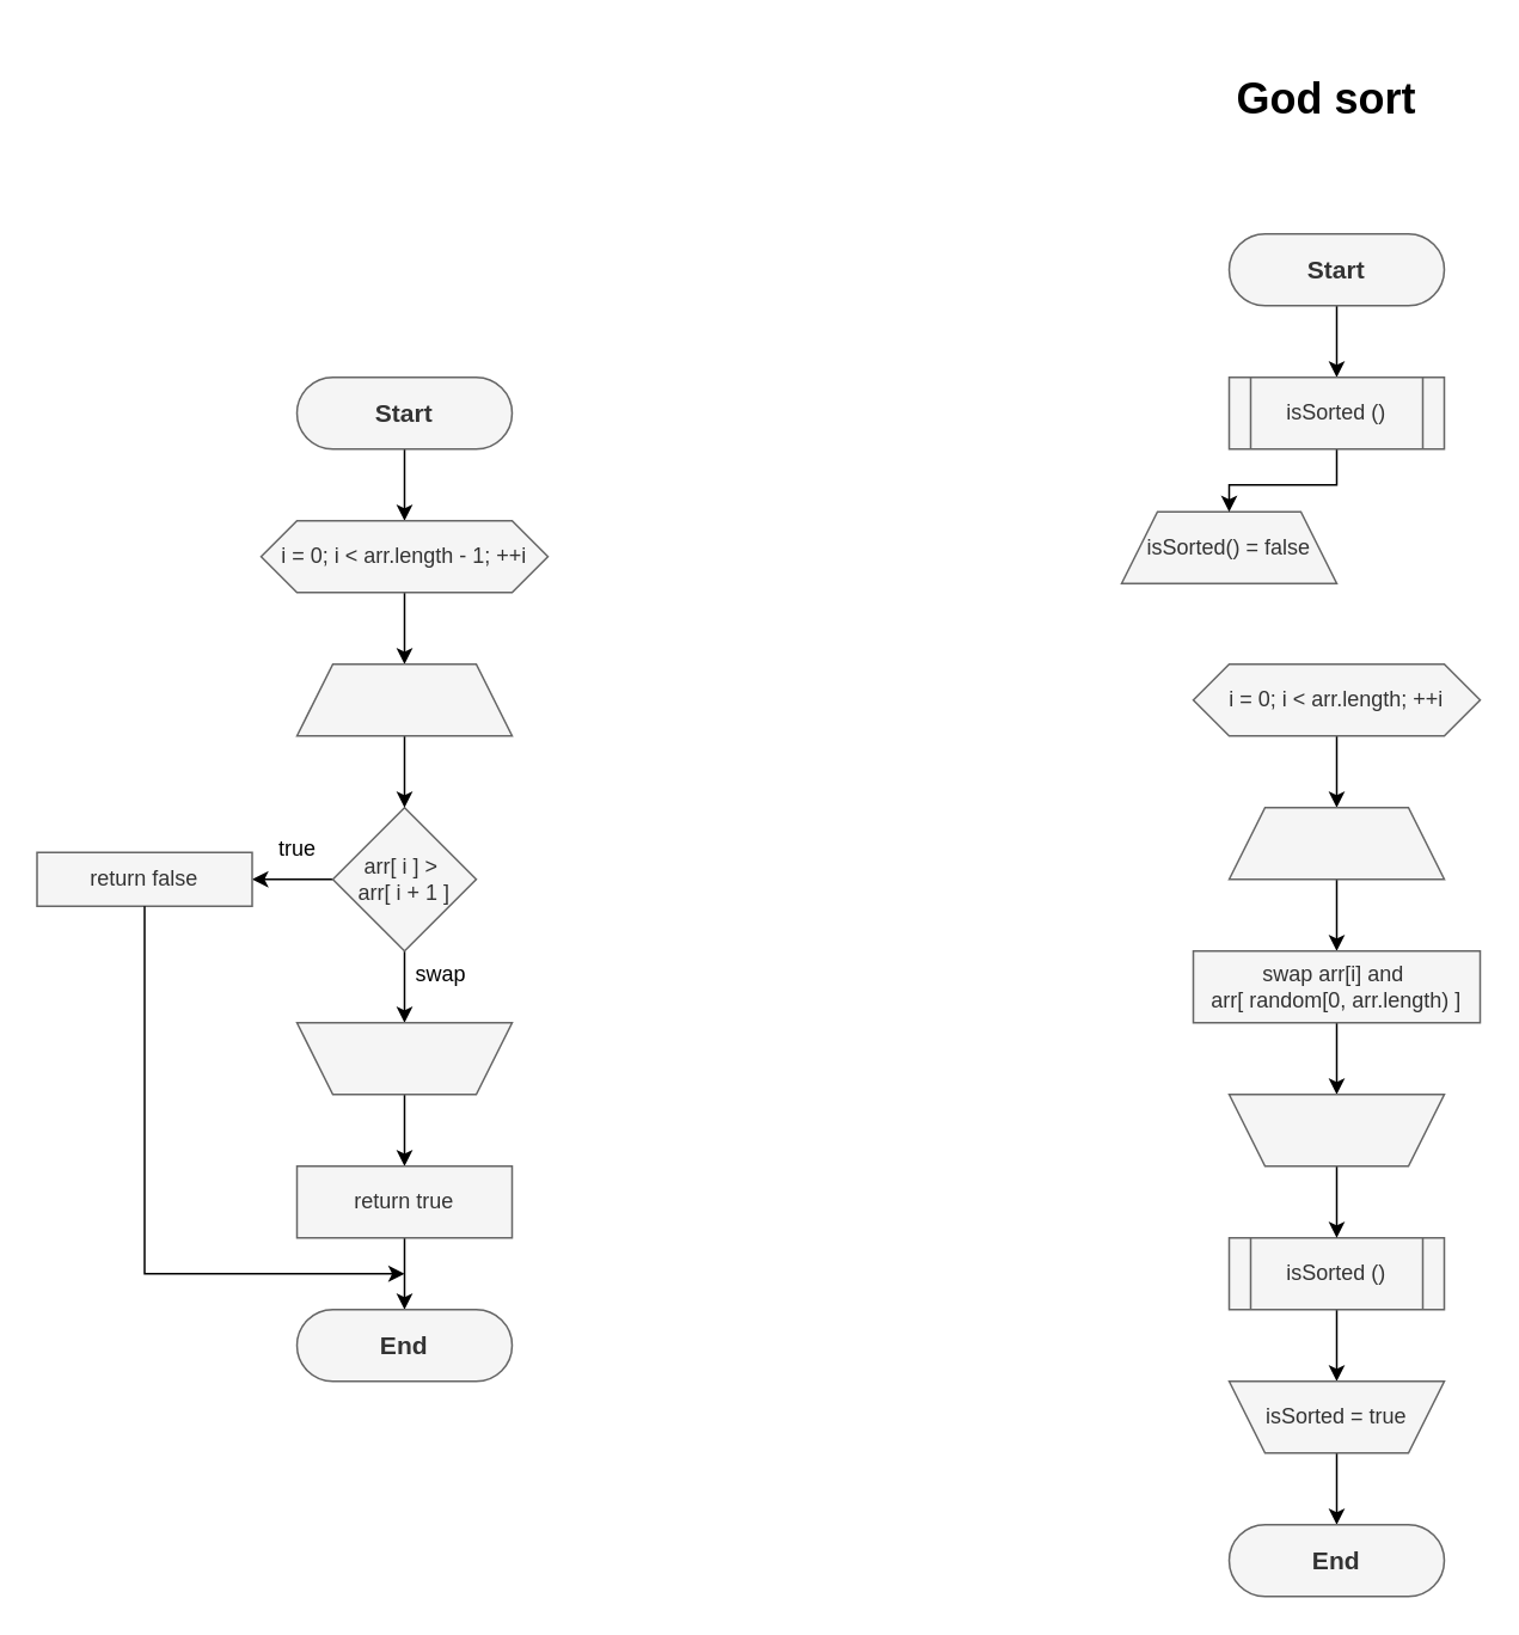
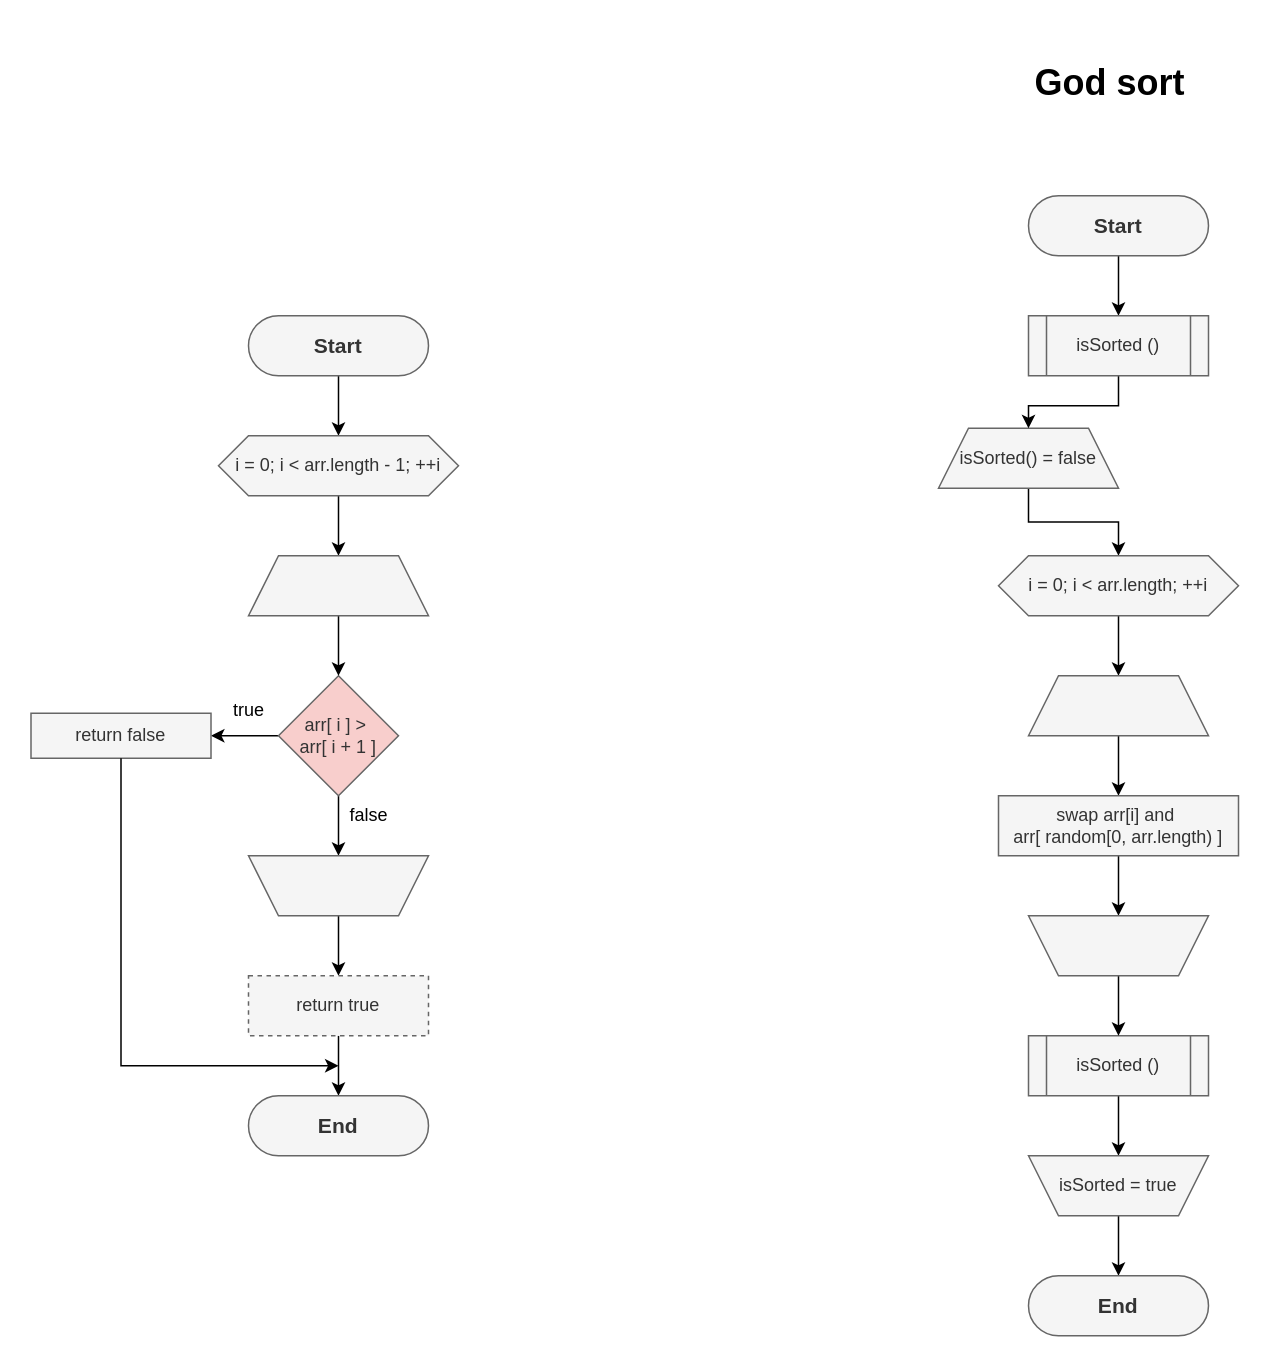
  <mxCell id="0" />
  <mxCell id="1" parent="0" />
  <mxCell id="2" value="&lt;h1&gt;God sort&lt;/h1&gt;" style="text;html=1;align=center;verticalAlign=middle;resizable=0;points=[];autosize=1;strokeColor=none;fillColor=none;" vertex="1" parent="1"><mxGeometry x="679" y="20" width="120" height="70" as="geometry" /></mxCell>
  <mxCell id="3" value="" style="edgeStyle=orthogonalEdgeStyle;rounded=0;orthogonalLoop=1;jettySize=auto;html=1;" edge="1" parent="1" source="4" target="8"><mxGeometry relative="1" as="geometry" /></mxCell>
  <mxCell id="4" value="&lt;h3&gt;Start&lt;/h3&gt;" style="rounded=1;whiteSpace=wrap;html=1;arcSize=50;fillColor=#f5f5f5;fontColor=#333333;strokeColor=#666666;" vertex="1" parent="1"><mxGeometry x="685" y="130" width="120" height="40" as="geometry" /></mxCell>
+ <mxCell id="5" value="" style="edgeStyle=orthogonalEdgeStyle;rounded=0;orthogonalLoop=1;jettySize=auto;html=1;" edge="1" parent="1" source="6" target="10"><mxGeometry relative="1" as="geometry" /></mxCell>
  <mxCell id="6" value="isSorted() = false" style="shape=trapezoid;perimeter=trapezoidPerimeter;whiteSpace=wrap;html=1;fixedSize=1;fillColor=#f5f5f5;fontColor=#333333;strokeColor=#666666;" vertex="1" parent="1"><mxGeometry x="625" y="285" width="120" height="40" as="geometry" /></mxCell>
  <mxCell id="7" value="" style="edgeStyle=orthogonalEdgeStyle;rounded=0;orthogonalLoop=1;jettySize=auto;html=1;" edge="1" parent="1" source="8" target="6"><mxGeometry relative="1" as="geometry" /></mxCell>
  <mxCell id="8" value="isSorted ()" style="shape=process;whiteSpace=wrap;html=1;backgroundOutline=1;fillColor=#f5f5f5;fontColor=#333333;strokeColor=#666666;" vertex="1" parent="1"><mxGeometry x="685" y="210" width="120" height="40" as="geometry" /></mxCell>
  <mxCell id="9" value="" style="edgeStyle=orthogonalEdgeStyle;rounded=0;orthogonalLoop=1;jettySize=auto;html=1;" edge="1" parent="1" source="10" target="12"><mxGeometry relative="1" as="geometry" /></mxCell>
  <mxCell id="10" value="i = 0; i &amp;lt; arr.length; ++i" style="shape=hexagon;perimeter=hexagonPerimeter2;whiteSpace=wrap;html=1;fixedSize=1;fillColor=#f5f5f5;fontColor=#333333;strokeColor=#666666;" vertex="1" parent="1"><mxGeometry x="665" y="370" width="160" height="40" as="geometry" /></mxCell>
  <mxCell id="11" value="" style="edgeStyle=orthogonalEdgeStyle;rounded=0;orthogonalLoop=1;jettySize=auto;html=1;" edge="1" parent="1" source="12" target="14"><mxGeometry relative="1" as="geometry" /></mxCell>
  <mxCell id="12" value="" style="shape=trapezoid;perimeter=trapezoidPerimeter;whiteSpace=wrap;html=1;fixedSize=1;fillColor=#f5f5f5;strokeColor=#666666;fontColor=#333333;" vertex="1" parent="1"><mxGeometry x="685" y="450" width="120" height="40" as="geometry" /></mxCell>
  <mxCell id="13" value="" style="edgeStyle=orthogonalEdgeStyle;rounded=0;orthogonalLoop=1;jettySize=auto;html=1;" edge="1" parent="1" source="14" target="18"><mxGeometry relative="1" as="geometry" /></mxCell>
  <mxCell id="14" value="swap arr[i] and&amp;nbsp;&lt;div&gt;arr[ random[0, arr.length) ]&lt;/div&gt;" style="whiteSpace=wrap;html=1;fillColor=#f5f5f5;strokeColor=#666666;fontColor=#333333;" vertex="1" parent="1"><mxGeometry x="665" y="530" width="160" height="40" as="geometry" /></mxCell>
  <mxCell id="15" value="" style="edgeStyle=orthogonalEdgeStyle;rounded=0;orthogonalLoop=1;jettySize=auto;html=1;" edge="1" parent="1" source="16" target="20"><mxGeometry relative="1" as="geometry" /></mxCell>
  <mxCell id="16" value="isSorted ()" style="shape=process;whiteSpace=wrap;html=1;backgroundOutline=1;fillColor=#f5f5f5;fontColor=#333333;strokeColor=#666666;" vertex="1" parent="1"><mxGeometry x="685" y="690" width="120" height="40" as="geometry" /></mxCell>
  <mxCell id="17" value="" style="edgeStyle=orthogonalEdgeStyle;rounded=0;orthogonalLoop=1;jettySize=auto;html=1;" edge="1" parent="1" source="18" target="16"><mxGeometry relative="1" as="geometry" /></mxCell>
  <mxCell id="18" value="" style="shape=trapezoid;perimeter=trapezoidPerimeter;whiteSpace=wrap;html=1;fixedSize=1;fillColor=#f5f5f5;strokeColor=#666666;fontColor=#333333;flipV=1;" vertex="1" parent="1"><mxGeometry x="685" y="610" width="120" height="40" as="geometry" /></mxCell>
  <mxCell id="19" value="" style="edgeStyle=orthogonalEdgeStyle;rounded=0;orthogonalLoop=1;jettySize=auto;html=1;" edge="1" parent="1" source="20" target="39"><mxGeometry relative="1" as="geometry" /></mxCell>
  <mxCell id="20" value="isSorted = true" style="shape=trapezoid;perimeter=trapezoidPerimeter;whiteSpace=wrap;html=1;fixedSize=1;fillColor=#f5f5f5;strokeColor=#666666;fontColor=#333333;flipV=1;" vertex="1" parent="1"><mxGeometry x="685" y="770" width="120" height="40" as="geometry" /></mxCell>
  <mxCell id="21" value="" style="edgeStyle=orthogonalEdgeStyle;rounded=0;orthogonalLoop=1;jettySize=auto;html=1;" edge="1" parent="1" source="22" target="24"><mxGeometry relative="1" as="geometry" /></mxCell>
  <mxCell id="22" value="&lt;h3&gt;Start&lt;/h3&gt;" style="rounded=1;whiteSpace=wrap;html=1;arcSize=50;fillColor=#f5f5f5;fontColor=#333333;strokeColor=#666666;" vertex="1" parent="1"><mxGeometry x="165" y="210" width="120" height="40" as="geometry" /></mxCell>
  <mxCell id="23" value="" style="edgeStyle=orthogonalEdgeStyle;rounded=0;orthogonalLoop=1;jettySize=auto;html=1;" edge="1" parent="1" source="24" target="33"><mxGeometry relative="1" as="geometry" /></mxCell>
  <mxCell id="24" value="i = 0; i &amp;lt; arr.length - 1; ++i" style="shape=hexagon;perimeter=hexagonPerimeter2;whiteSpace=wrap;html=1;fixedSize=1;fillColor=#f5f5f5;fontColor=#333333;strokeColor=#666666;" vertex="1" parent="1"><mxGeometry x="145" y="290" width="160" height="40" as="geometry" /></mxCell>
  <mxCell id="25" value="" style="edgeStyle=orthogonalEdgeStyle;rounded=0;orthogonalLoop=1;jettySize=auto;html=1;" edge="1" parent="1" source="27" target="28"><mxGeometry relative="1" as="geometry" /></mxCell>
  <mxCell id="26" value="" style="edgeStyle=orthogonalEdgeStyle;rounded=0;orthogonalLoop=1;jettySize=auto;html=1;" edge="1" parent="1" source="27" target="31"><mxGeometry relative="1" as="geometry" /></mxCell>
- <mxCell id="27" value="arr[ i ] &amp;gt;&amp;nbsp;&lt;div&gt;arr[ i + 1 ]&lt;/div&gt;" style="rhombus;whiteSpace=wrap;html=1;fillColor=#f5f5f5;strokeColor=#666666;fontColor=#333333;" vertex="1" parent="1"><mxGeometry x="185" y="450" width="80" height="80" as="geometry" /></mxCell>
+ <mxCell id="27" value="arr[ i ] &amp;gt;&amp;nbsp;&lt;div&gt;arr[ i + 1 ]&lt;/div&gt;" style="rhombus;whiteSpace=wrap;html=1;fillColor=#f8cecc;strokeColor=#666666;fontColor=#333333;" vertex="1" parent="1"><mxGeometry x="185" y="450" width="80" height="80" as="geometry" /></mxCell>
  <mxCell id="28" value="return false" style="whiteSpace=wrap;html=1;fillColor=#f5f5f5;strokeColor=#666666;fontColor=#333333;" vertex="1" parent="1"><mxGeometry x="20" y="475" width="120" height="30" as="geometry" /></mxCell>
  <mxCell id="29" value="true" style="text;html=1;align=center;verticalAlign=middle;resizable=0;points=[];autosize=1;strokeColor=none;fillColor=none;" vertex="1" parent="1"><mxGeometry x="145" y="458" width="40" height="30" as="geometry" /></mxCell>
  <mxCell id="30" value="" style="edgeStyle=orthogonalEdgeStyle;rounded=0;orthogonalLoop=1;jettySize=auto;html=1;" edge="1" parent="1" source="31" target="36"><mxGeometry relative="1" as="geometry" /></mxCell>
  <mxCell id="31" value="" style="shape=trapezoid;perimeter=trapezoidPerimeter;whiteSpace=wrap;html=1;fixedSize=1;fillColor=#f5f5f5;strokeColor=#666666;fontColor=#333333;flipV=1;" vertex="1" parent="1"><mxGeometry x="165" y="570" width="120" height="40" as="geometry" /></mxCell>
  <mxCell id="32" value="" style="edgeStyle=orthogonalEdgeStyle;rounded=0;orthogonalLoop=1;jettySize=auto;html=1;" edge="1" parent="1" source="33" target="27"><mxGeometry relative="1" as="geometry" /></mxCell>
  <mxCell id="33" value="" style="shape=trapezoid;perimeter=trapezoidPerimeter;whiteSpace=wrap;html=1;fixedSize=1;fillColor=#f5f5f5;strokeColor=#666666;fontColor=#333333;" vertex="1" parent="1"><mxGeometry x="165" y="370" width="120" height="40" as="geometry" /></mxCell>
- <mxCell id="34" value="swap" style="text;html=1;align=center;verticalAlign=middle;resizable=0;points=[];autosize=1;strokeColor=none;fillColor=none;" vertex="1" parent="1"><mxGeometry x="220" y="528" width="50" height="30" as="geometry" /></mxCell>
+ <mxCell id="34" value="false" style="text;html=1;align=center;verticalAlign=middle;resizable=0;points=[];autosize=1;strokeColor=none;fillColor=none;" vertex="1" parent="1"><mxGeometry x="220" y="528" width="50" height="30" as="geometry" /></mxCell>
  <mxCell id="35" value="" style="edgeStyle=orthogonalEdgeStyle;rounded=0;orthogonalLoop=1;jettySize=auto;html=1;" edge="1" parent="1" source="36" target="37"><mxGeometry relative="1" as="geometry" /></mxCell>
- <mxCell id="36" value="return true" style="whiteSpace=wrap;html=1;fillColor=#f5f5f5;strokeColor=#666666;fontColor=#333333;" vertex="1" parent="1"><mxGeometry x="165" y="650" width="120" height="40" as="geometry" /></mxCell>
+ <mxCell id="36" value="return true" style="whiteSpace=wrap;html=1;fillColor=#f5f5f5;strokeColor=#666666;fontColor=#333333;dashed=1;" vertex="1" parent="1"><mxGeometry x="165" y="650" width="120" height="40" as="geometry" /></mxCell>
  <mxCell id="37" value="&lt;h3&gt;End&lt;/h3&gt;" style="rounded=1;whiteSpace=wrap;html=1;arcSize=50;fillColor=#f5f5f5;fontColor=#333333;strokeColor=#666666;" vertex="1" parent="1"><mxGeometry x="165" y="730" width="120" height="40" as="geometry" /></mxCell>
  <mxCell id="38" value="" style="endArrow=classic;html=1;rounded=0;exitX=0.5;exitY=1;exitDx=0;exitDy=0;" edge="1" parent="1" source="28"><mxGeometry width="50" height="50" relative="1" as="geometry"><mxPoint x="225" y="530" as="sourcePoint" /><mxPoint x="225" y="710" as="targetPoint" /><Array as="points"><mxPoint x="80" y="710" /></Array></mxGeometry></mxCell>
  <mxCell id="39" value="&lt;h3&gt;End&lt;/h3&gt;" style="rounded=1;whiteSpace=wrap;html=1;fillColor=#f5f5f5;strokeColor=#666666;fontColor=#333333;arcSize=50;" vertex="1" parent="1"><mxGeometry x="685" y="850" width="120" height="40" as="geometry" /></mxCell>
